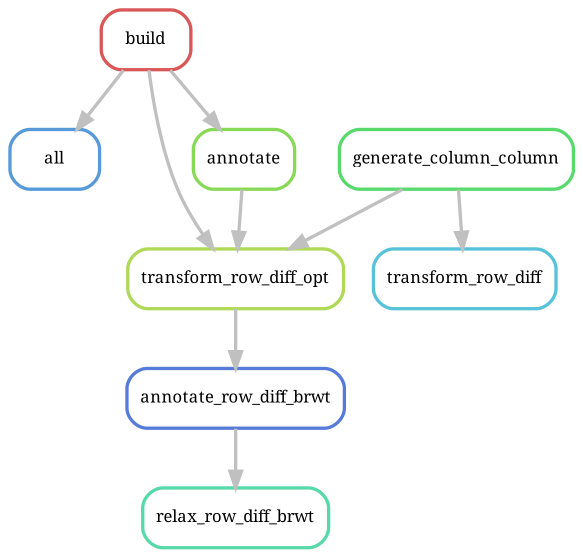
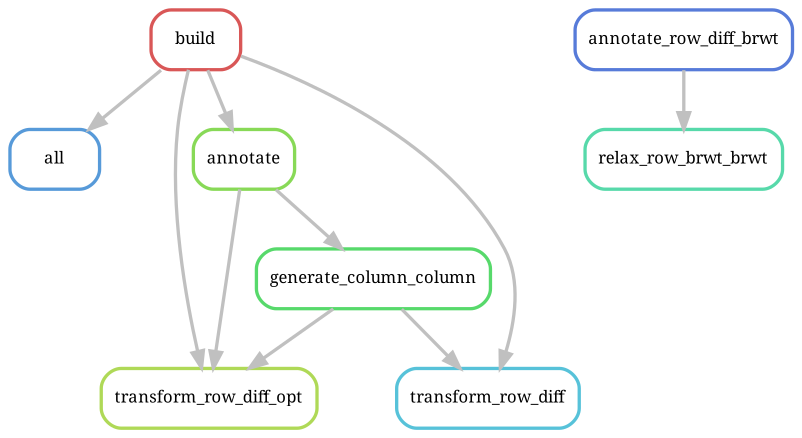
  digraph {
    bgcolor=white
    fontname="Noto Serif"
    node [fontname="Noto Serif" fontsize=10 penwidth=2 shape=box style=rounded]
    edge [color=grey fontname="Noto Serif" penwidth=2]
    n1 [color="0.58 0.6 0.85" label=all]
    n2 [color="0.00 0.6 0.85" label=build]
    n3 [color="0.22 0.6 0.85" label=transform_row_diff_opt]
    n4 [color="0.27 0.6 0.85" label=annotate]
    n5 [color="0.53 0.6 0.85" label=transform_row_diff]
    n6 [color="0.62 0.6 0.85" label=annotate_row_diff_brwt]
    n7 [color="0.36 0.6 0.85" label=generate_column_column]
-   n8 [color="0.44 0.6 0.85" label=relax_row_diff_brwt]
+   n8 [color="0.44 0.6 0.85" label=relax_row_brwt_brwt]
    n2 -> n1
    n2 -> n3
    n2 -> n4
-   n3 -> n6
+   n2 -> n5
    n4 -> n3
+   n4 -> n7
    n6 -> n8
    n7 -> n3
    n7 -> n5
  }
